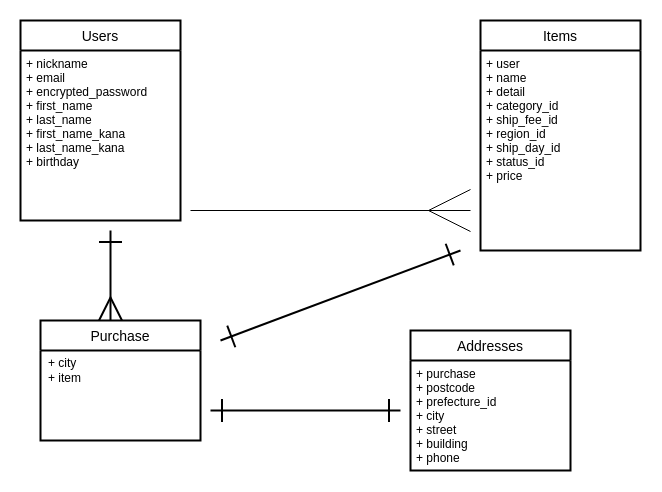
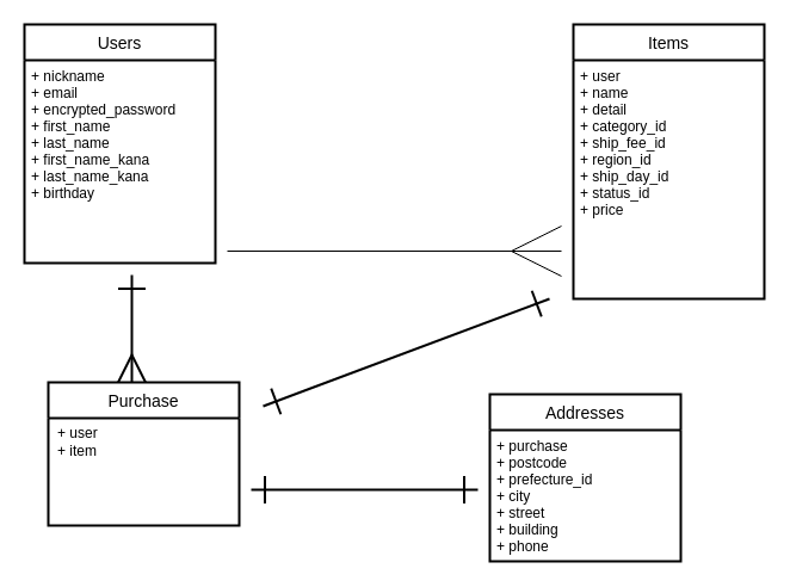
  <mxCell id="0" />
  <mxCell id="1" parent="0" />
  <mxCell id="2" value="Users" style="swimlane;childLayout=stackLayout;horizontal=1;startSize=30;horizontalStack=0;rounded=0;fontSize=14;fontStyle=0;strokeWidth=2;resizeParent=0;resizeLast=1;shadow=0;dashed=0;align=center;arcSize=0;" parent="1" vertex="1"><mxGeometry x="20" width="160" height="200" as="geometry" y="20" /></mxCell>
  <mxCell id="3" value="+ nickname&#10;+ email&#10;+ encrypted_password&#10;+ first_name &#10;+ last_name&#10;+ first_name_kana&#10;+ last_name_kana &#10;+ birthday " style="align=left;strokeColor=none;fillColor=none;spacingLeft=4;fontSize=12;verticalAlign=top;resizable=0;rotatable=0;part=1;rounded=0;" parent="2" vertex="1"><mxGeometry y="30" width="160" height="170" as="geometry" /></mxCell>
  <mxCell id="4" value="Items" style="swimlane;childLayout=stackLayout;horizontal=1;startSize=30;horizontalStack=0;rounded=0;fontSize=14;fontStyle=0;strokeWidth=2;resizeParent=0;resizeLast=1;shadow=0;dashed=0;align=center;" parent="1" vertex="1"><mxGeometry x="480" width="160" height="230" as="geometry" y="20" /></mxCell>
  <mxCell id="5" value="+ user&#10;+ name &#10;+ detail&#10;+ category_id &#10;+ ship_fee_id&#10;+ region_id  &#10;+ ship_day_id&#10;+ status_id&#10;+ price" style="align=left;strokeColor=none;fillColor=none;spacingLeft=4;fontSize=12;verticalAlign=top;resizable=0;rotatable=0;part=1;rounded=0;" parent="4" vertex="1"><mxGeometry y="30" width="160" height="200" as="geometry" /></mxCell>
  <mxCell id="6" style="html=1;startArrow=none;startFill=0;endArrow=ERmany;endFill=0;entryX=0;entryY=0.75;entryDx=0;entryDy=0;endSize=40;startSize=40;sourcePerimeterSpacing=20;targetPerimeterSpacing=20;rounded=0;" edge="1" parent="1"><mxGeometry relative="1" as="geometry"><mxPoint x="470" y="210" as="targetPoint" /><mxPoint x="190" y="210" as="sourcePoint" /></mxGeometry></mxCell>
  <mxCell id="7" value="Purchase" style="swimlane;childLayout=stackLayout;horizontal=1;startSize=30;horizontalStack=0;rounded=0;fontSize=14;fontStyle=0;strokeWidth=2;resizeParent=0;resizeLast=1;shadow=0;dashed=0;align=center;arcSize=0;" vertex="1" parent="1"><mxGeometry x="40" y="320" width="160" height="120" as="geometry" /></mxCell>
  <mxCell id="8" value="Addresses" style="swimlane;childLayout=stackLayout;horizontal=1;startSize=30;horizontalStack=0;rounded=0;fontSize=14;fontStyle=0;strokeWidth=2;resizeParent=0;resizeLast=1;shadow=0;dashed=0;align=center;arcSize=0;" vertex="1" parent="1"><mxGeometry x="410" y="330" width="160" height="140" as="geometry" /></mxCell>
  <mxCell id="9" value="+ purchase&#10;+ postcode&#10;+ prefecture_id&#10;+ city&#10;+ street&#10;+ building&#10;+ phone&#10;" style="align=left;strokeColor=none;fillColor=none;spacingLeft=4;fontSize=12;verticalAlign=top;resizable=0;rotatable=0;part=1;rounded=0;" vertex="1" parent="8"><mxGeometry y="30" width="160" height="110" as="geometry" /></mxCell>
- <mxCell id="10" value="&lt;div style=&quot;text-align: left;&quot;&gt;&lt;span style=&quot;background-color: initial;&quot;&gt;+ city&amp;nbsp;&lt;/span&gt;&lt;/div&gt;&lt;div style=&quot;text-align: left;&quot;&gt;&lt;span style=&quot;background-color: initial;&quot;&gt;+ item　&lt;/span&gt;&lt;/div&gt;" style="text;html=1;align=center;verticalAlign=middle;resizable=0;points=[];autosize=1;strokeColor=none;fillColor=none;" vertex="1" parent="1"><mxGeometry x="35" y="350" width="70" height="40" as="geometry" /></mxCell>
+ <mxCell id="10" value="&lt;div style=&quot;text-align: left;&quot;&gt;&lt;span style=&quot;background-color: initial;&quot;&gt;+ user&amp;nbsp;&lt;/span&gt;&lt;/div&gt;&lt;div style=&quot;text-align: left;&quot;&gt;&lt;span style=&quot;background-color: initial;&quot;&gt;+ item　&lt;/span&gt;&lt;/div&gt;" style="text;html=1;align=center;verticalAlign=middle;resizable=0;points=[];autosize=1;strokeColor=none;fillColor=none;" vertex="1" parent="1"><mxGeometry x="35" y="350" width="70" height="40" as="geometry" /></mxCell>
  <mxCell id="11" style="edgeStyle=none;html=1;startArrow=ERone;startFill=0;strokeWidth=2;endArrow=ERone;endFill=0;endSize=20;startSize=20;" edge="1" parent="1"><mxGeometry relative="1" as="geometry"><mxPoint x="210" y="410" as="targetPoint" /><mxPoint x="400" y="410" as="sourcePoint" /><Array as="points"><mxPoint x="330" y="410" /></Array></mxGeometry></mxCell>
  <mxCell id="12" style="edgeStyle=none;html=1;strokeWidth=2;startArrow=ERone;startFill=0;endArrow=ERone;endFill=0;endSize=20;startSize=20;" edge="1" parent="1"><mxGeometry relative="1" as="geometry"><mxPoint x="460" y="250" as="sourcePoint" /><mxPoint x="220" y="340" as="targetPoint" /></mxGeometry></mxCell>
  <mxCell id="13" style="edgeStyle=none;html=1;exitX=0.5;exitY=1;exitDx=0;exitDy=0;strokeWidth=2;startArrow=ERone;startFill=0;endArrow=ERmany;endFill=0;endSize=20;startSize=20;" edge="1" parent="1"><mxGeometry relative="1" as="geometry"><mxPoint x="110" y="230" as="sourcePoint" /><mxPoint x="110" y="320" as="targetPoint" /><Array as="points"><mxPoint x="110" y="310" /></Array></mxGeometry></mxCell>
